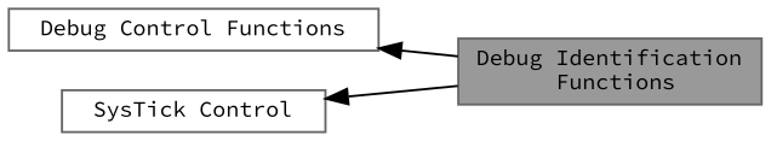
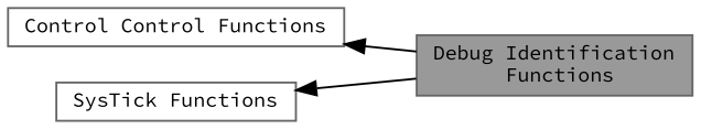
  digraph {
    fontname="Source Code Pro"
    rankdir=LR
    node [color=grey40 fillcolor=white fontname="Source Code Pro" fontsize=10 shape=box style=filled]
    edge [dir=back fontname="Source Code Pro" fontsize=10 labelfontname=Helvetica labelfontsize=10 shape=plaintext style=solid]
-   n1 [height=0.2 label="Debug Control Functions" width=0.4]
+   n1 [height=0.2 label="Control Control Functions" width=0.4]
    n2 [color=gray40 fillcolor=grey60 fontcolor=black height=0.2 label="Debug Identification\l Functions" width=0.4]
-   n3 [height=0.2 label="SysTick Control" width=0.4]
+   n3 [height=0.2 label="SysTick Functions" width=0.4]
    n1 -> n2
    n3 -> n2
  }
